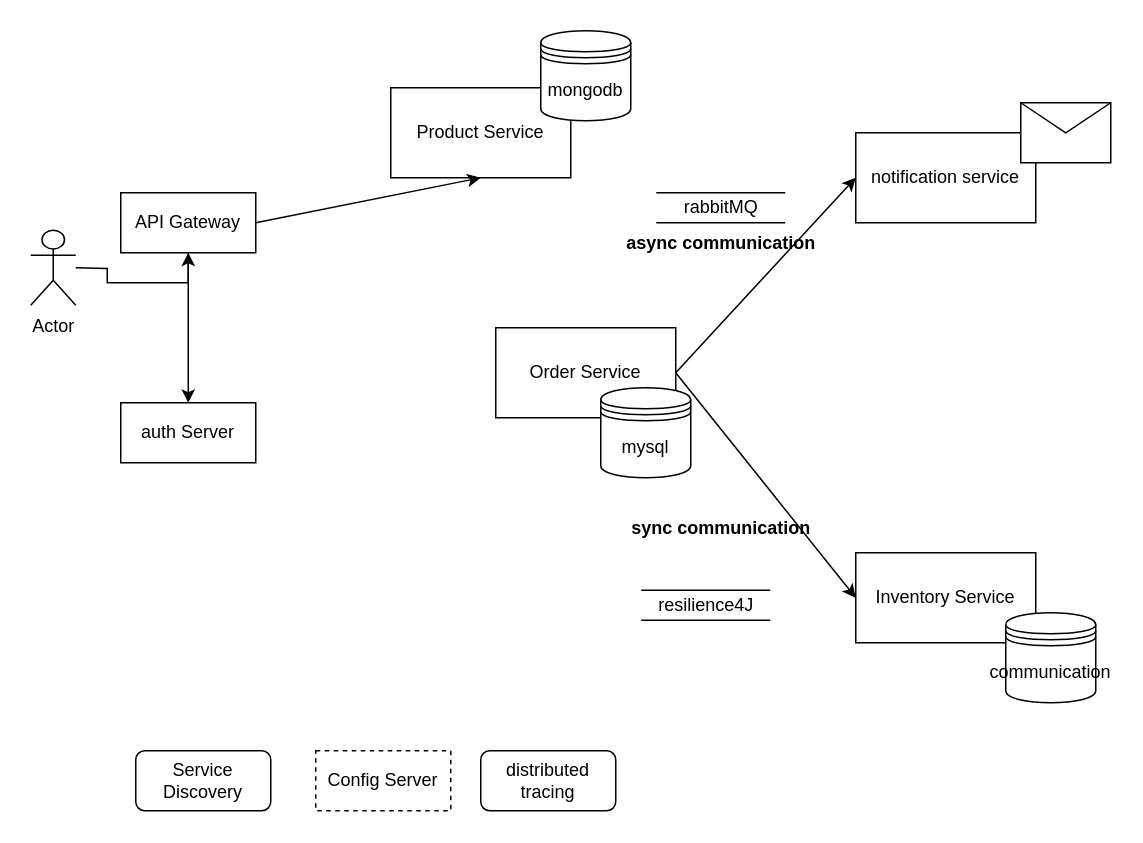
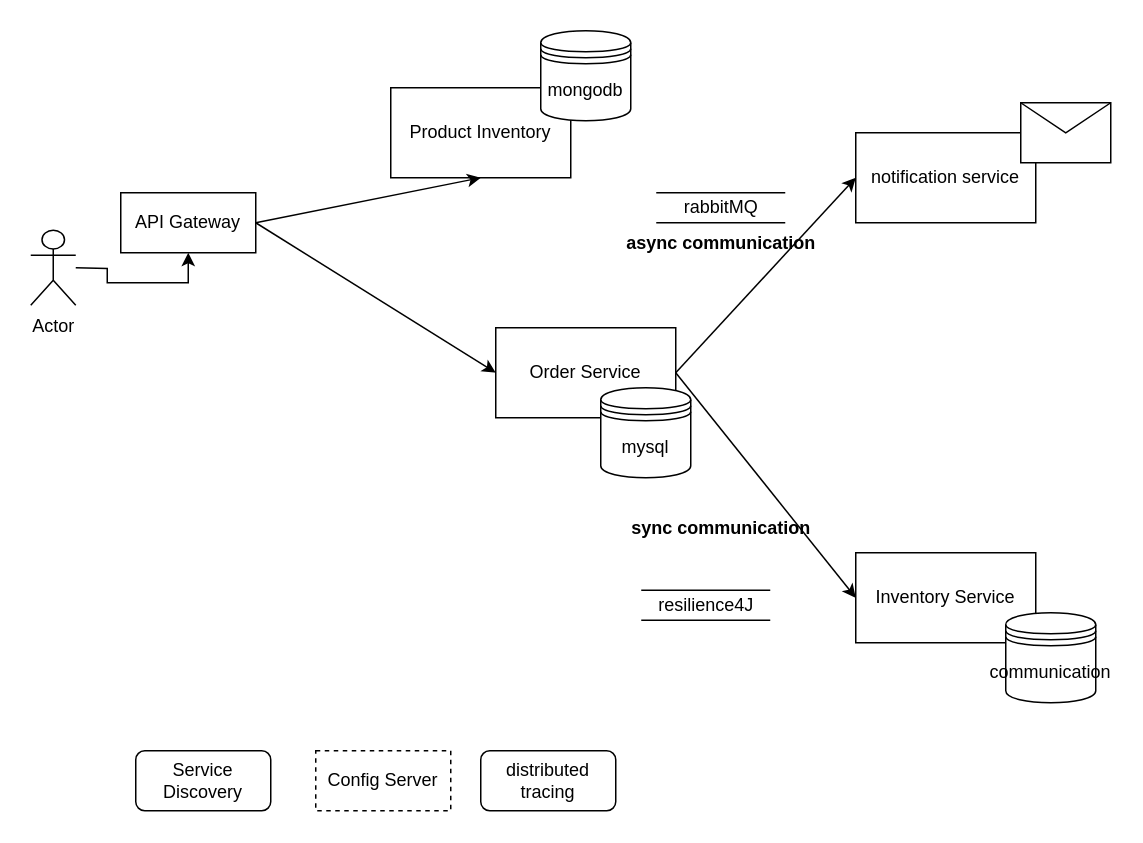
  <mxCell id="0" />
  <mxCell id="1" parent="0" />
  <mxCell id="2" value="" style="edgeStyle=orthogonalEdgeStyle;rounded=0;orthogonalLoop=1;jettySize=auto;html=1;" edge="1" parent="1" target="5"><mxGeometry relative="1" as="geometry"><mxPoint x="50" y="178" as="sourcePoint" /></mxGeometry></mxCell>
  <mxCell id="3" value="Actor" style="shape=umlActor;verticalLabelPosition=bottom;verticalAlign=top;html=1;outlineConnect=0;" vertex="1" parent="1"><mxGeometry x="20" y="153" width="30" height="50" as="geometry" /></mxCell>
- <mxCell id="4" style="edgeStyle=orthogonalEdgeStyle;rounded=0;orthogonalLoop=1;jettySize=auto;html=1;entryX=0.5;entryY=0;entryDx=0;entryDy=0;" edge="1" parent="1" source="5" target="22"><mxGeometry relative="1" as="geometry" /></mxCell>
  <mxCell id="5" value="API Gateway" style="rounded=0;whiteSpace=wrap;html=1;" vertex="1" parent="1"><mxGeometry x="80" y="128" width="90" height="40" as="geometry" /></mxCell>
- <mxCell id="6" value="Product Service" style="rounded=0;whiteSpace=wrap;html=1;" vertex="1" parent="1"><mxGeometry x="260" y="58" width="120" height="60" as="geometry" /></mxCell>
+ <mxCell id="6" value="Product Inventory" style="rounded=0;whiteSpace=wrap;html=1;" vertex="1" parent="1"><mxGeometry x="260" y="58" width="120" height="60" as="geometry" /></mxCell>
  <mxCell id="7" value="Order Service" style="rounded=0;whiteSpace=wrap;html=1;" vertex="1" parent="1"><mxGeometry x="330" y="218" width="120" height="60" as="geometry" /></mxCell>
  <mxCell id="8" value="Inventory Service" style="rounded=0;whiteSpace=wrap;html=1;" vertex="1" parent="1"><mxGeometry x="570" y="368" width="120" height="60" as="geometry" /></mxCell>
  <mxCell id="9" value="notification service" style="rounded=0;whiteSpace=wrap;html=1;" vertex="1" parent="1"><mxGeometry x="570" y="88" width="120" height="60" as="geometry" /></mxCell>
  <mxCell id="10" value="" style="endArrow=classic;html=1;rounded=0;exitX=1;exitY=0.5;exitDx=0;exitDy=0;entryX=0;entryY=0.5;entryDx=0;entryDy=0;" edge="1" parent="1" source="7" target="9"><mxGeometry width="50" height="50" relative="1" as="geometry"><mxPoint x="510" y="268" as="sourcePoint" /><mxPoint x="560" y="218" as="targetPoint" /><Array as="points" /></mxGeometry></mxCell>
  <mxCell id="11" value="" style="endArrow=classic;html=1;rounded=0;exitX=1;exitY=0.5;exitDx=0;exitDy=0;entryX=0;entryY=0.5;entryDx=0;entryDy=0;" edge="1" parent="1" source="7" target="8"><mxGeometry width="50" height="50" relative="1" as="geometry"><mxPoint x="460" y="258" as="sourcePoint" /><mxPoint x="540" y="158" as="targetPoint" /><Array as="points" /></mxGeometry></mxCell>
  <mxCell id="12" value="&lt;font style=&quot;font-size: 12px;&quot;&gt;async communication&lt;/font&gt;" style="text;strokeColor=none;fillColor=none;html=1;fontSize=24;fontStyle=1;verticalAlign=middle;align=center;rotation=0;" vertex="1" parent="1"><mxGeometry x="430" y="138" width="100" height="40" as="geometry" /></mxCell>
  <mxCell id="13" value="&lt;font style=&quot;font-size: 12px;&quot;&gt;sync communication&lt;/font&gt;" style="text;strokeColor=none;fillColor=none;html=1;fontSize=24;fontStyle=1;verticalAlign=middle;align=center;rotation=0;" vertex="1" parent="1"><mxGeometry x="430" y="328" width="100" height="40" as="geometry" /></mxCell>
  <mxCell id="14" value="mongodb" style="shape=datastore;whiteSpace=wrap;html=1;" vertex="1" parent="1"><mxGeometry x="360" y="20" width="60" height="60" as="geometry" /></mxCell>
  <mxCell id="15" value="mysql" style="shape=datastore;whiteSpace=wrap;html=1;" vertex="1" parent="1"><mxGeometry x="400" y="258" width="60" height="60" as="geometry" /></mxCell>
  <mxCell id="16" value="communication&lt;br&gt;" style="shape=datastore;whiteSpace=wrap;html=1;" vertex="1" parent="1"><mxGeometry x="670" y="408" width="60" height="60" as="geometry" /></mxCell>
  <mxCell id="17" value="" style="shape=message;html=1;html=1;outlineConnect=0;labelPosition=center;verticalLabelPosition=bottom;align=center;verticalAlign=top;" vertex="1" parent="1"><mxGeometry x="680" y="68" width="60" height="40" as="geometry" /></mxCell>
  <mxCell id="18" value="rabbitMQ&lt;br&gt;" style="shape=partialRectangle;whiteSpace=wrap;html=1;left=0;right=0;fillColor=none;" vertex="1" parent="1"><mxGeometry x="437.5" y="128" width="85" height="20" as="geometry" /></mxCell>
  <mxCell id="19" value="resilience4J&lt;br&gt;" style="shape=partialRectangle;whiteSpace=wrap;html=1;left=0;right=0;fillColor=none;" vertex="1" parent="1"><mxGeometry x="427.5" y="393" width="85" height="20" as="geometry" /></mxCell>
  <mxCell id="20" value="" style="endArrow=classic;html=1;rounded=0;exitX=1;exitY=0.5;exitDx=0;exitDy=0;entryX=0.5;entryY=1;entryDx=0;entryDy=0;" edge="1" parent="1" source="5" target="6"><mxGeometry width="50" height="50" relative="1" as="geometry"><mxPoint x="240" y="228" as="sourcePoint" /><mxPoint x="290" y="178" as="targetPoint" /></mxGeometry></mxCell>
- <mxCell id="22" value="auth Server" style="rounded=0;whiteSpace=wrap;html=1;" vertex="1" parent="1"><mxGeometry x="80" y="268" width="90" height="40" as="geometry" /></mxCell>
+ <mxCell id="21" value="" style="endArrow=classic;html=1;rounded=0;exitX=1;exitY=0.5;exitDx=0;exitDy=0;entryX=0;entryY=0.5;entryDx=0;entryDy=0;" edge="1" parent="1" source="5" target="7"><mxGeometry width="50" height="50" relative="1" as="geometry"><mxPoint x="260" y="338" as="sourcePoint" /><mxPoint x="330" y="128" as="targetPoint" /></mxGeometry></mxCell>
  <mxCell id="23" value="Service Discovery" style="whiteSpace=wrap;html=1;rounded=1;" vertex="1" parent="1"><mxGeometry x="90" y="500" width="90" height="40" as="geometry" /></mxCell>
  <mxCell id="24" value="Config Server" style="rounded=0;whiteSpace=wrap;html=1;dashed=1;" vertex="1" parent="1"><mxGeometry x="210" y="500" width="90" height="40" as="geometry" /></mxCell>
  <mxCell id="25" value="distributed tracing" style="whiteSpace=wrap;html=1;rounded=1;" vertex="1" parent="1"><mxGeometry x="320" y="500" width="90" height="40" as="geometry" /></mxCell>
